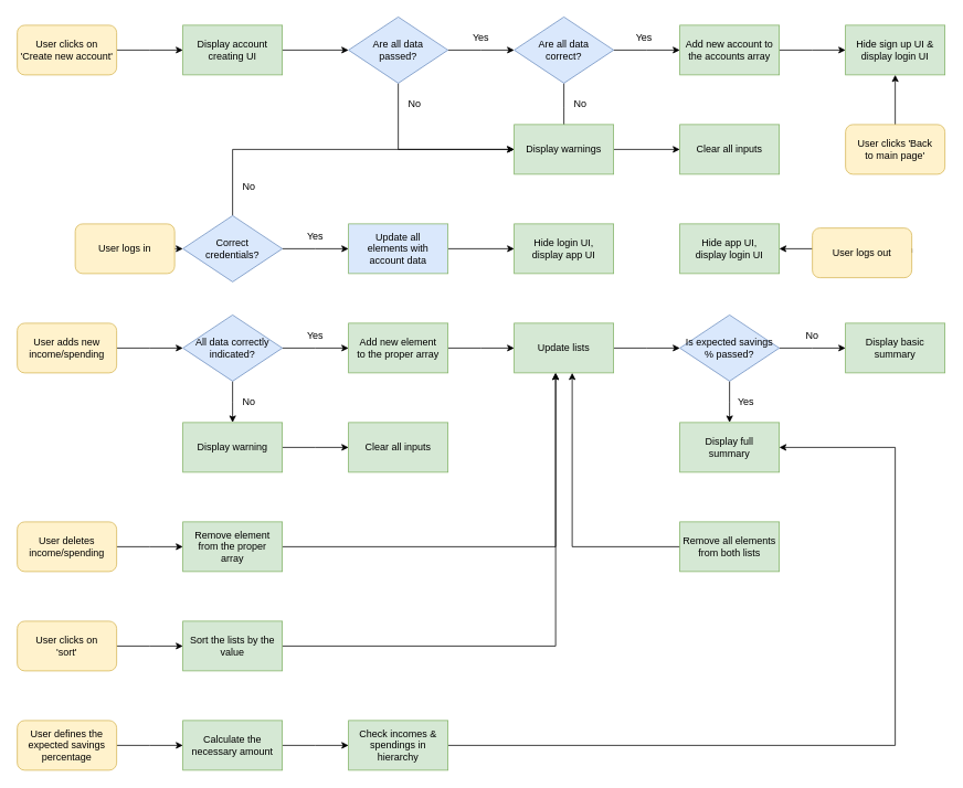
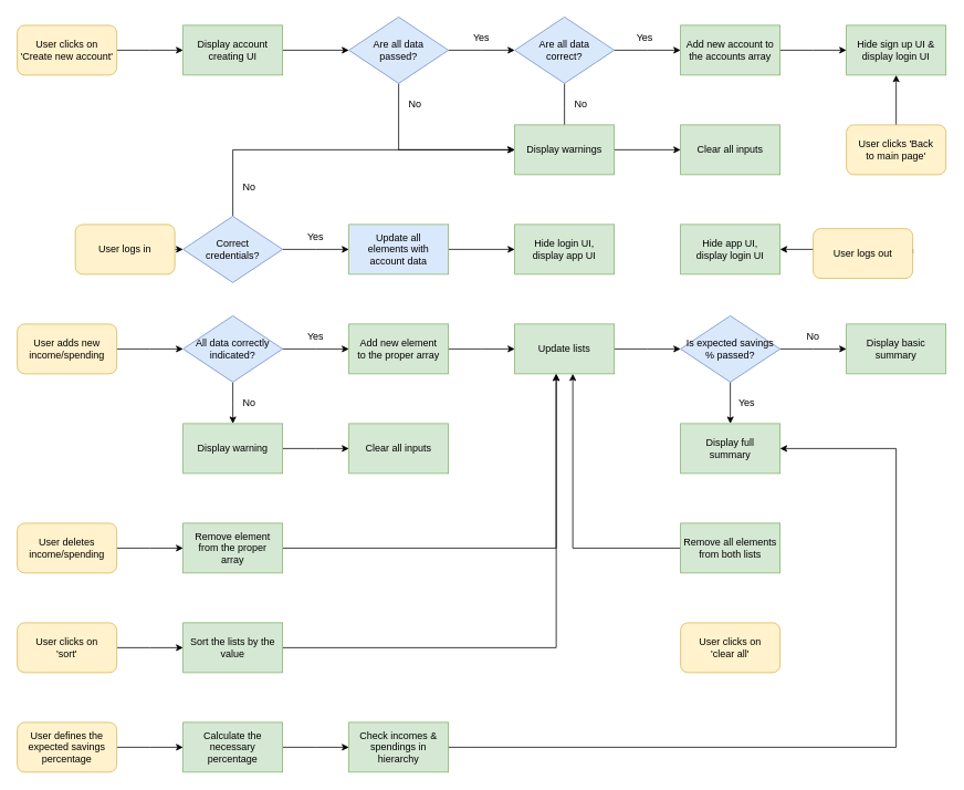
  <mxCell id="0" />
  <mxCell id="1" parent="0" />
  <mxCell id="2" style="edgeStyle=orthogonalEdgeStyle;rounded=0;orthogonalLoop=1;jettySize=auto;html=1;exitX=1;exitY=0.5;exitDx=0;exitDy=0;" edge="1" parent="1" source="3"><mxGeometry relative="1" as="geometry"><mxPoint x="220" y="60" as="targetPoint" /></mxGeometry></mxCell>
  <mxCell id="3" value="User clicks on&lt;br&gt;'Create new account'" style="rounded=1;whiteSpace=wrap;html=1;fillColor=#fff2cc;strokeColor=#d6b656;" vertex="1" parent="1"><mxGeometry x="20" y="30" width="120" height="60" as="geometry" /></mxCell>
  <mxCell id="4" value="" style="edgeStyle=orthogonalEdgeStyle;rounded=0;orthogonalLoop=1;jettySize=auto;html=1;" edge="1" parent="1" source="5" target="8"><mxGeometry relative="1" as="geometry" /></mxCell>
  <mxCell id="5" value="Display account&lt;br&gt;creating UI" style="rounded=0;whiteSpace=wrap;html=1;fillColor=#d5e8d4;strokeColor=#82b366;" vertex="1" parent="1"><mxGeometry x="220" y="30" width="120" height="60" as="geometry" /></mxCell>
  <mxCell id="6" style="edgeStyle=orthogonalEdgeStyle;rounded=0;orthogonalLoop=1;jettySize=auto;html=1;exitX=1;exitY=0.5;exitDx=0;exitDy=0;" edge="1" parent="1" source="8"><mxGeometry relative="1" as="geometry"><mxPoint x="620" y="60" as="targetPoint" /></mxGeometry></mxCell>
  <mxCell id="7" style="edgeStyle=orthogonalEdgeStyle;rounded=0;orthogonalLoop=1;jettySize=auto;html=1;exitX=0.5;exitY=1;exitDx=0;exitDy=0;entryX=0;entryY=0.5;entryDx=0;entryDy=0;" edge="1" parent="1" source="8" target="20"><mxGeometry relative="1" as="geometry"><mxPoint x="480" y="190" as="targetPoint" /></mxGeometry></mxCell>
  <mxCell id="8" value="Are all data&lt;br&gt;passed?" style="rhombus;whiteSpace=wrap;html=1;fillColor=#dae8fc;strokeColor=#6c8ebf;rounded=0;" vertex="1" parent="1"><mxGeometry x="420" y="20" width="120" height="80" as="geometry" /></mxCell>
  <mxCell id="9" value="Yes" style="text;html=1;strokeColor=none;fillColor=none;align=center;verticalAlign=middle;whiteSpace=wrap;rounded=0;" vertex="1" parent="1"><mxGeometry x="550" y="30" width="60" height="30" as="geometry" /></mxCell>
  <mxCell id="10" style="edgeStyle=orthogonalEdgeStyle;rounded=0;orthogonalLoop=1;jettySize=auto;html=1;exitX=1;exitY=0.5;exitDx=0;exitDy=0;" edge="1" parent="1" source="12"><mxGeometry relative="1" as="geometry"><mxPoint x="820" y="60" as="targetPoint" /></mxGeometry></mxCell>
  <mxCell id="11" style="edgeStyle=orthogonalEdgeStyle;rounded=0;orthogonalLoop=1;jettySize=auto;html=1;" edge="1" parent="1" source="12"><mxGeometry relative="1" as="geometry"><mxPoint x="680" y="160" as="targetPoint" /></mxGeometry></mxCell>
  <mxCell id="12" value="Are all data&lt;br&gt;correct?" style="rhombus;whiteSpace=wrap;html=1;fillColor=#dae8fc;strokeColor=#6c8ebf;rounded=0;" vertex="1" parent="1"><mxGeometry x="620" y="20" width="120" height="80" as="geometry" /></mxCell>
  <mxCell id="13" value="Yes" style="text;html=1;strokeColor=none;fillColor=none;align=center;verticalAlign=middle;whiteSpace=wrap;rounded=0;" vertex="1" parent="1"><mxGeometry x="747" y="30" width="60" height="30" as="geometry" /></mxCell>
  <mxCell id="14" style="edgeStyle=orthogonalEdgeStyle;rounded=0;orthogonalLoop=1;jettySize=auto;html=1;exitX=1;exitY=0.5;exitDx=0;exitDy=0;" edge="1" parent="1" source="15"><mxGeometry relative="1" as="geometry"><mxPoint x="1020" y="60" as="targetPoint" /></mxGeometry></mxCell>
  <mxCell id="15" value="Add new account to&lt;br&gt;the accounts array" style="rounded=0;whiteSpace=wrap;html=1;fillColor=#d5e8d4;strokeColor=#82b366;" vertex="1" parent="1"><mxGeometry x="820" y="30" width="120" height="60" as="geometry" /></mxCell>
  <mxCell id="16" value="Hide sign up UI &amp;amp;&lt;br&gt;display login UI" style="rounded=0;whiteSpace=wrap;html=1;fillColor=#d5e8d4;strokeColor=#82b366;" vertex="1" parent="1"><mxGeometry x="1020" y="30" width="120" height="60" as="geometry" /></mxCell>
  <mxCell id="17" value="No" style="text;html=1;strokeColor=none;fillColor=none;align=center;verticalAlign=middle;whiteSpace=wrap;rounded=0;" vertex="1" parent="1"><mxGeometry x="470" y="110" width="60" height="30" as="geometry" /></mxCell>
  <mxCell id="18" value="No" style="text;html=1;strokeColor=none;fillColor=none;align=center;verticalAlign=middle;whiteSpace=wrap;rounded=0;" vertex="1" parent="1"><mxGeometry x="670" y="110" width="60" height="30" as="geometry" /></mxCell>
  <mxCell id="19" style="edgeStyle=orthogonalEdgeStyle;rounded=0;orthogonalLoop=1;jettySize=auto;html=1;exitX=1;exitY=0.5;exitDx=0;exitDy=0;entryX=0;entryY=0.5;entryDx=0;entryDy=0;" edge="1" parent="1" source="20" target="21"><mxGeometry relative="1" as="geometry" /></mxCell>
  <mxCell id="20" value="Display warnings" style="rounded=0;whiteSpace=wrap;html=1;fillColor=#d5e8d4;strokeColor=#82b366;" vertex="1" parent="1"><mxGeometry x="620" y="150" width="120" height="60" as="geometry" /></mxCell>
  <mxCell id="21" value="Clear all inputs" style="rounded=0;whiteSpace=wrap;html=1;fillColor=#d5e8d4;strokeColor=#82b366;" vertex="1" parent="1"><mxGeometry x="820" y="150" width="120" height="60" as="geometry" /></mxCell>
  <mxCell id="22" style="edgeStyle=orthogonalEdgeStyle;rounded=0;orthogonalLoop=1;jettySize=auto;html=1;exitX=1;exitY=0.5;exitDx=0;exitDy=0;" edge="1" parent="1" source="23"><mxGeometry relative="1" as="geometry"><mxPoint x="220" y="300" as="targetPoint" /></mxGeometry></mxCell>
  <mxCell id="23" value="User logs in" style="rounded=1;whiteSpace=wrap;html=1;fillColor=#fff2cc;strokeColor=#d6b656;" vertex="1" parent="1"><mxGeometry x="90" y="270" width="120" height="60" as="geometry" /></mxCell>
  <mxCell id="24" style="edgeStyle=orthogonalEdgeStyle;rounded=0;orthogonalLoop=1;jettySize=auto;html=1;exitX=1;exitY=0.5;exitDx=0;exitDy=0;" edge="1" parent="1" source="26"><mxGeometry relative="1" as="geometry"><mxPoint x="420" y="300" as="targetPoint" /></mxGeometry></mxCell>
  <mxCell id="25" style="edgeStyle=orthogonalEdgeStyle;rounded=0;orthogonalLoop=1;jettySize=auto;html=1;exitX=0.5;exitY=0;exitDx=0;exitDy=0;" edge="1" parent="1" source="26"><mxGeometry relative="1" as="geometry"><mxPoint x="620" y="180" as="targetPoint" /><Array as="points"><mxPoint x="280" y="180" /></Array></mxGeometry></mxCell>
  <mxCell id="26" value="Correct&lt;br&gt;credentials?" style="rhombus;whiteSpace=wrap;html=1;fillColor=#dae8fc;strokeColor=#6c8ebf;rounded=0;" vertex="1" parent="1"><mxGeometry x="220" y="260" width="120" height="80" as="geometry" /></mxCell>
  <mxCell id="27" value="No" style="text;html=1;strokeColor=none;fillColor=none;align=center;verticalAlign=middle;whiteSpace=wrap;rounded=0;" vertex="1" parent="1"><mxGeometry x="270" y="210" width="60" height="30" as="geometry" /></mxCell>
  <mxCell id="28" value="Yes" style="text;html=1;strokeColor=none;fillColor=none;align=center;verticalAlign=middle;whiteSpace=wrap;rounded=0;" vertex="1" parent="1"><mxGeometry x="350" y="270" width="60" height="30" as="geometry" /></mxCell>
  <mxCell id="29" style="edgeStyle=orthogonalEdgeStyle;rounded=0;orthogonalLoop=1;jettySize=auto;html=1;exitX=0.5;exitY=0;exitDx=0;exitDy=0;entryX=0.5;entryY=1;entryDx=0;entryDy=0;" edge="1" parent="1" source="30" target="16"><mxGeometry relative="1" as="geometry" /></mxCell>
  <mxCell id="30" value="User clicks 'Back&lt;br&gt;to main page'" style="rounded=1;whiteSpace=wrap;html=1;fillColor=#fff2cc;strokeColor=#d6b656;" vertex="1" parent="1"><mxGeometry x="1020" y="150" width="120" height="60" as="geometry" /></mxCell>
  <mxCell id="31" value="Hide login UI,&lt;br&gt;display app UI" style="rounded=0;whiteSpace=wrap;html=1;fillColor=#d5e8d4;strokeColor=#82b366;" vertex="1" parent="1"><mxGeometry x="620" y="270" width="120" height="60" as="geometry" /></mxCell>
  <mxCell id="32" style="edgeStyle=orthogonalEdgeStyle;rounded=0;orthogonalLoop=1;jettySize=auto;html=1;exitX=1;exitY=0.5;exitDx=0;exitDy=0;entryX=0;entryY=0.5;entryDx=0;entryDy=0;" edge="1" parent="1" source="33" target="31"><mxGeometry relative="1" as="geometry" /></mxCell>
  <mxCell id="33" value="Update all&lt;br&gt;elements with account data" style="rounded=0;whiteSpace=wrap;html=1;fillColor=#dae8fc;strokeColor=#82b366;" vertex="1" parent="1"><mxGeometry x="420" y="270" width="120" height="60" as="geometry" /></mxCell>
  <mxCell id="34" style="edgeStyle=orthogonalEdgeStyle;rounded=0;orthogonalLoop=1;jettySize=auto;html=1;exitX=1;exitY=0.5;exitDx=0;exitDy=0;entryX=1;entryY=0.5;entryDx=0;entryDy=0;" edge="1" parent="1" source="35" target="36"><mxGeometry relative="1" as="geometry"><mxPoint x="220" y="420" as="targetPoint" /><Array as="points"><mxPoint x="1000" y="300" /><mxPoint x="1000" y="300" /></Array></mxGeometry></mxCell>
  <mxCell id="35" value="User logs out" style="rounded=1;whiteSpace=wrap;html=1;fillColor=#fff2cc;strokeColor=#d6b656;" vertex="1" parent="1"><mxGeometry x="980" y="275" width="120" height="60" as="geometry" /></mxCell>
  <mxCell id="36" value="Hide app UI,&lt;br&gt;display login UI" style="rounded=0;whiteSpace=wrap;html=1;fillColor=#d5e8d4;strokeColor=#82b366;" vertex="1" parent="1"><mxGeometry x="820" y="270" width="120" height="60" as="geometry" /></mxCell>
  <mxCell id="37" style="edgeStyle=orthogonalEdgeStyle;rounded=0;orthogonalLoop=1;jettySize=auto;html=1;exitX=1;exitY=0.5;exitDx=0;exitDy=0;" edge="1" parent="1" source="38"><mxGeometry relative="1" as="geometry"><mxPoint x="220" y="420" as="targetPoint" /></mxGeometry></mxCell>
  <mxCell id="38" value="User adds new&lt;br&gt;income/spending" style="rounded=1;whiteSpace=wrap;html=1;fillColor=#fff2cc;strokeColor=#d6b656;" vertex="1" parent="1"><mxGeometry x="20" y="390" width="120" height="60" as="geometry" /></mxCell>
  <mxCell id="39" style="edgeStyle=orthogonalEdgeStyle;rounded=0;orthogonalLoop=1;jettySize=auto;html=1;exitX=1;exitY=0.5;exitDx=0;exitDy=0;" edge="1" parent="1" source="41"><mxGeometry relative="1" as="geometry"><mxPoint x="420" y="420" as="targetPoint" /></mxGeometry></mxCell>
  <mxCell id="40" style="edgeStyle=orthogonalEdgeStyle;rounded=0;orthogonalLoop=1;jettySize=auto;html=1;exitX=0.5;exitY=1;exitDx=0;exitDy=0;" edge="1" parent="1" source="41"><mxGeometry relative="1" as="geometry"><mxPoint x="280" y="510" as="targetPoint" /></mxGeometry></mxCell>
  <mxCell id="41" value="All data correctly&lt;br&gt;indicated?" style="rhombus;whiteSpace=wrap;html=1;fillColor=#dae8fc;strokeColor=#6c8ebf;rounded=0;" vertex="1" parent="1"><mxGeometry x="220" y="380" width="120" height="80" as="geometry" /></mxCell>
  <mxCell id="42" value="Yes" style="text;html=1;strokeColor=none;fillColor=none;align=center;verticalAlign=middle;whiteSpace=wrap;rounded=0;" vertex="1" parent="1"><mxGeometry x="350" y="390" width="60" height="30" as="geometry" /></mxCell>
  <mxCell id="43" style="edgeStyle=orthogonalEdgeStyle;rounded=0;orthogonalLoop=1;jettySize=auto;html=1;exitX=1;exitY=0.5;exitDx=0;exitDy=0;" edge="1" parent="1" source="44"><mxGeometry relative="1" as="geometry"><mxPoint x="620" y="420" as="targetPoint" /></mxGeometry></mxCell>
  <mxCell id="44" value="Add new element&lt;br&gt;to the proper array" style="rounded=0;whiteSpace=wrap;html=1;fillColor=#d5e8d4;strokeColor=#82b366;" vertex="1" parent="1"><mxGeometry x="420" y="390" width="120" height="60" as="geometry" /></mxCell>
  <mxCell id="45" style="edgeStyle=orthogonalEdgeStyle;rounded=0;orthogonalLoop=1;jettySize=auto;html=1;exitX=1;exitY=0.5;exitDx=0;exitDy=0;" edge="1" parent="1" source="46"><mxGeometry relative="1" as="geometry"><mxPoint x="820" y="420" as="targetPoint" /></mxGeometry></mxCell>
  <mxCell id="46" value="Update lists" style="rounded=0;whiteSpace=wrap;html=1;fillColor=#d5e8d4;strokeColor=#82b366;" vertex="1" parent="1"><mxGeometry x="620" y="390" width="120" height="60" as="geometry" /></mxCell>
  <mxCell id="47" style="edgeStyle=orthogonalEdgeStyle;rounded=0;orthogonalLoop=1;jettySize=auto;html=1;exitX=1;exitY=0.5;exitDx=0;exitDy=0;" edge="1" parent="1" source="49"><mxGeometry relative="1" as="geometry"><mxPoint x="1020" y="420" as="targetPoint" /></mxGeometry></mxCell>
  <mxCell id="48" style="edgeStyle=orthogonalEdgeStyle;rounded=0;orthogonalLoop=1;jettySize=auto;html=1;exitX=0.5;exitY=1;exitDx=0;exitDy=0;" edge="1" parent="1" source="49"><mxGeometry relative="1" as="geometry"><mxPoint x="880" y="510" as="targetPoint" /></mxGeometry></mxCell>
  <mxCell id="49" value="Is expected savings % passed?" style="rhombus;whiteSpace=wrap;html=1;fillColor=#dae8fc;strokeColor=#6c8ebf;rounded=0;" vertex="1" parent="1"><mxGeometry x="820" y="380" width="120" height="80" as="geometry" /></mxCell>
  <mxCell id="50" value="No" style="text;html=1;strokeColor=none;fillColor=none;align=center;verticalAlign=middle;whiteSpace=wrap;rounded=0;" vertex="1" parent="1"><mxGeometry x="950" y="390" width="60" height="30" as="geometry" /></mxCell>
  <mxCell id="51" value="Display basic&lt;br&gt;summary" style="rounded=0;whiteSpace=wrap;html=1;fillColor=#d5e8d4;strokeColor=#82b366;" vertex="1" parent="1"><mxGeometry x="1020" y="390" width="120" height="60" as="geometry" /></mxCell>
  <mxCell id="52" value="Yes" style="text;html=1;strokeColor=none;fillColor=none;align=center;verticalAlign=middle;whiteSpace=wrap;rounded=0;" vertex="1" parent="1"><mxGeometry x="870" y="470" width="60" height="30" as="geometry" /></mxCell>
  <mxCell id="53" value="Display full&lt;br&gt;summary" style="rounded=0;whiteSpace=wrap;html=1;fillColor=#d5e8d4;strokeColor=#82b366;" vertex="1" parent="1"><mxGeometry x="820" y="510" width="120" height="60" as="geometry" /></mxCell>
  <mxCell id="54" value="No" style="text;html=1;strokeColor=none;fillColor=none;align=center;verticalAlign=middle;whiteSpace=wrap;rounded=0;" vertex="1" parent="1"><mxGeometry x="270" y="470" width="60" height="30" as="geometry" /></mxCell>
  <mxCell id="55" style="edgeStyle=orthogonalEdgeStyle;rounded=0;orthogonalLoop=1;jettySize=auto;html=1;exitX=1;exitY=0.5;exitDx=0;exitDy=0;" edge="1" parent="1" source="56"><mxGeometry relative="1" as="geometry"><mxPoint x="420" y="540" as="targetPoint" /></mxGeometry></mxCell>
  <mxCell id="56" value="Display warning" style="rounded=0;whiteSpace=wrap;html=1;fillColor=#d5e8d4;strokeColor=#82b366;" vertex="1" parent="1"><mxGeometry x="220" y="510" width="120" height="60" as="geometry" /></mxCell>
  <mxCell id="57" value="Clear all inputs" style="rounded=0;whiteSpace=wrap;html=1;fillColor=#d5e8d4;strokeColor=#82b366;" vertex="1" parent="1"><mxGeometry x="420" y="510" width="120" height="60" as="geometry" /></mxCell>
  <mxCell id="58" style="edgeStyle=orthogonalEdgeStyle;rounded=0;orthogonalLoop=1;jettySize=auto;html=1;exitX=1;exitY=0.5;exitDx=0;exitDy=0;" edge="1" parent="1" source="59"><mxGeometry relative="1" as="geometry"><mxPoint x="220" y="660" as="targetPoint" /></mxGeometry></mxCell>
  <mxCell id="59" value="User deletes&lt;br&gt;income/spending" style="rounded=1;whiteSpace=wrap;html=1;fillColor=#fff2cc;strokeColor=#d6b656;" vertex="1" parent="1"><mxGeometry x="20" y="630" width="120" height="60" as="geometry" /></mxCell>
  <mxCell id="60" style="edgeStyle=orthogonalEdgeStyle;rounded=0;orthogonalLoop=1;jettySize=auto;html=1;exitX=1;exitY=0.5;exitDx=0;exitDy=0;" edge="1" parent="1" source="61"><mxGeometry relative="1" as="geometry"><mxPoint x="670" y="450" as="targetPoint" /><Array as="points"><mxPoint x="670" y="660" /><mxPoint x="670" y="450" /></Array></mxGeometry></mxCell>
  <mxCell id="61" value="Remove element&lt;br&gt;from the proper&lt;br&gt;array" style="rounded=0;whiteSpace=wrap;html=1;fillColor=#d5e8d4;strokeColor=#82b366;" vertex="1" parent="1"><mxGeometry x="220" y="630" width="120" height="60" as="geometry" /></mxCell>
  <mxCell id="62" style="edgeStyle=orthogonalEdgeStyle;rounded=0;orthogonalLoop=1;jettySize=auto;html=1;exitX=1;exitY=0.5;exitDx=0;exitDy=0;" edge="1" parent="1" source="63"><mxGeometry relative="1" as="geometry"><mxPoint x="220" y="780" as="targetPoint" /></mxGeometry></mxCell>
  <mxCell id="63" value="User clicks on&lt;br&gt;'sort'" style="rounded=1;whiteSpace=wrap;html=1;fillColor=#fff2cc;strokeColor=#d6b656;" vertex="1" parent="1"><mxGeometry x="20" y="750" width="120" height="60" as="geometry" /></mxCell>
  <mxCell id="64" style="edgeStyle=orthogonalEdgeStyle;rounded=0;orthogonalLoop=1;jettySize=auto;html=1;exitX=1;exitY=0.5;exitDx=0;exitDy=0;" edge="1" parent="1" source="65"><mxGeometry relative="1" as="geometry"><mxPoint x="670" y="450" as="targetPoint" /><Array as="points"><mxPoint x="670" y="780" /><mxPoint x="670" y="450" /></Array></mxGeometry></mxCell>
  <mxCell id="65" value="Sort the lists by the&lt;br&gt;value" style="rounded=0;whiteSpace=wrap;html=1;fillColor=#d5e8d4;strokeColor=#82b366;" vertex="1" parent="1"><mxGeometry x="220" y="750" width="120" height="60" as="geometry" /></mxCell>
+ <mxCell id="66" value="User clicks on&lt;br&gt;'clear all'" style="rounded=1;whiteSpace=wrap;html=1;fillColor=#fff2cc;strokeColor=#d6b656;" vertex="1" parent="1"><mxGeometry x="820" y="750" width="120" height="60" as="geometry" /></mxCell>
  <mxCell id="67" style="edgeStyle=orthogonalEdgeStyle;rounded=0;orthogonalLoop=1;jettySize=auto;html=1;exitX=0;exitY=0.5;exitDx=0;exitDy=0;" edge="1" parent="1" source="68"><mxGeometry relative="1" as="geometry"><mxPoint x="690" y="450" as="targetPoint" /><Array as="points"><mxPoint x="690" y="660" /><mxPoint x="690" y="450" /></Array></mxGeometry></mxCell>
  <mxCell id="68" value="Remove all elements&lt;br&gt;from both lists" style="rounded=0;whiteSpace=wrap;html=1;fillColor=#d5e8d4;strokeColor=#82b366;" vertex="1" parent="1"><mxGeometry x="820" y="630" width="120" height="60" as="geometry" /></mxCell>
  <mxCell id="69" style="edgeStyle=orthogonalEdgeStyle;rounded=0;orthogonalLoop=1;jettySize=auto;html=1;exitX=1;exitY=0.5;exitDx=0;exitDy=0;" edge="1" parent="1" source="70"><mxGeometry relative="1" as="geometry"><mxPoint x="220" y="900" as="targetPoint" /></mxGeometry></mxCell>
  <mxCell id="70" value="User defines the&lt;br&gt;expected savings&lt;br&gt;percentage" style="rounded=1;whiteSpace=wrap;html=1;fillColor=#fff2cc;strokeColor=#d6b656;" vertex="1" parent="1"><mxGeometry x="20" y="870" width="120" height="60" as="geometry" /></mxCell>
  <mxCell id="71" style="edgeStyle=orthogonalEdgeStyle;rounded=0;orthogonalLoop=1;jettySize=auto;html=1;exitX=1;exitY=0.5;exitDx=0;exitDy=0;" edge="1" parent="1" source="72"><mxGeometry relative="1" as="geometry"><mxPoint x="420" y="900" as="targetPoint" /></mxGeometry></mxCell>
- <mxCell id="72" value="Calculate the&lt;br&gt;necessary amount" style="rounded=0;whiteSpace=wrap;html=1;fillColor=#d5e8d4;strokeColor=#82b366;" vertex="1" parent="1"><mxGeometry x="220" y="870" width="120" height="60" as="geometry" /></mxCell>
+ <mxCell id="72" value="Calculate the&lt;br&gt;necessary percentage" style="rounded=0;whiteSpace=wrap;html=1;fillColor=#d5e8d4;strokeColor=#82b366;" vertex="1" parent="1"><mxGeometry x="220" y="870" width="120" height="60" as="geometry" /></mxCell>
  <mxCell id="73" style="edgeStyle=orthogonalEdgeStyle;rounded=0;orthogonalLoop=1;jettySize=auto;html=1;exitX=1;exitY=0.5;exitDx=0;exitDy=0;entryX=1;entryY=0.5;entryDx=0;entryDy=0;" edge="1" parent="1" source="74" target="53"><mxGeometry relative="1" as="geometry"><mxPoint x="1080" y="540" as="targetPoint" /><Array as="points"><mxPoint x="1080" y="900" /><mxPoint x="1080" y="540" /></Array></mxGeometry></mxCell>
  <mxCell id="74" value="Check incomes &amp;amp; spendings in hierarchy" style="rounded=0;whiteSpace=wrap;html=1;fillColor=#d5e8d4;strokeColor=#82b366;" vertex="1" parent="1"><mxGeometry x="420" y="870" width="120" height="60" as="geometry" /></mxCell>
